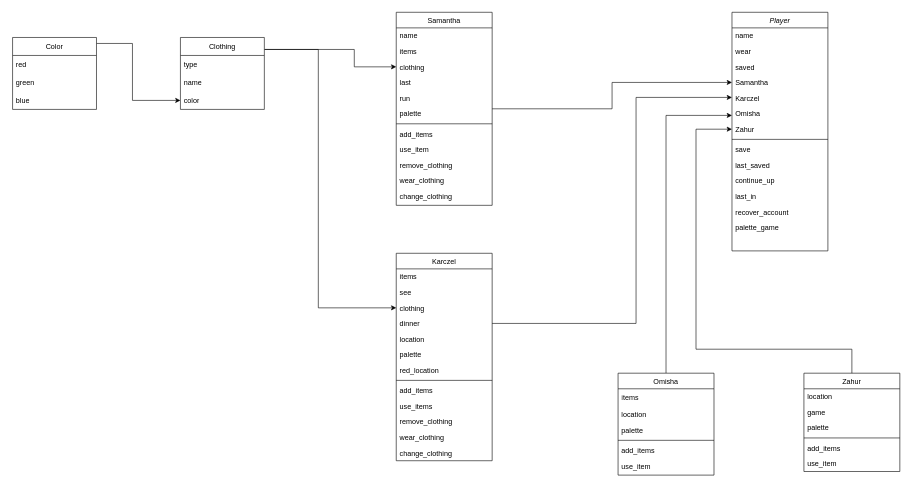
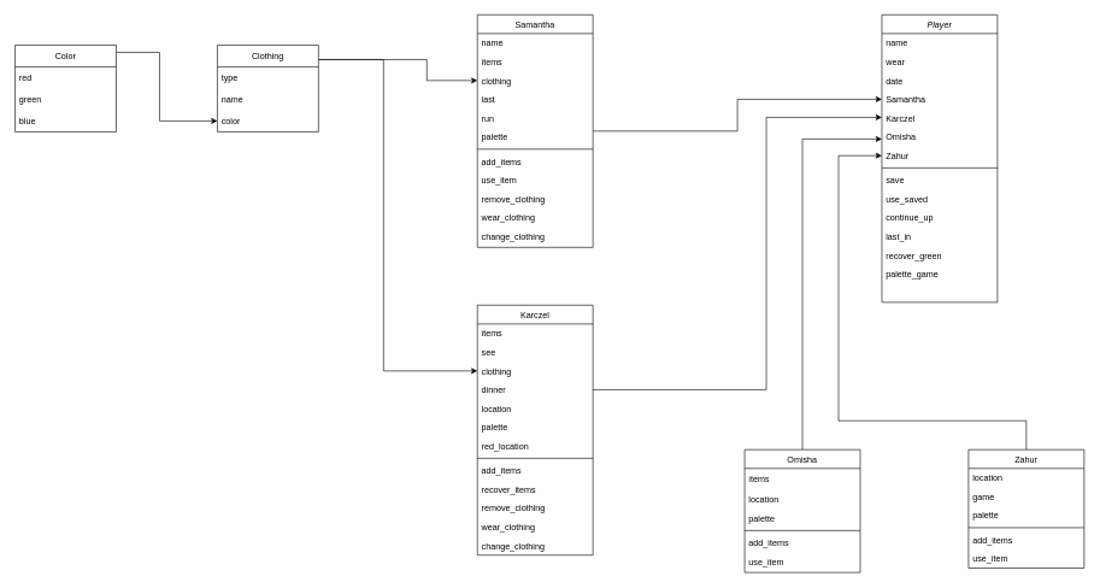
  <mxCell id="0" />
  <mxCell id="1" parent="0" />
  <mxCell id="2" value="Player" style="swimlane;fontStyle=2;align=center;verticalAlign=top;childLayout=stackLayout;horizontal=1;startSize=26;horizontalStack=0;resizeParent=1;resizeLast=0;collapsible=1;marginBottom=0;rounded=0;shadow=0;strokeWidth=1;" parent="1" vertex="1"><mxGeometry x="1220" y="20" width="160" height="398" as="geometry"><mxRectangle x="230" y="140" width="160" height="26" as="alternateBounds" /></mxGeometry></mxCell>
  <mxCell id="3" value="name" style="text;align=left;verticalAlign=top;spacingLeft=4;spacingRight=4;overflow=hidden;rotatable=0;points=[[0,0.5],[1,0.5]];portConstraint=eastwest;" parent="2" vertex="1"><mxGeometry y="26" width="160" height="26" as="geometry" /></mxCell>
  <mxCell id="4" value="wear" style="text;align=left;verticalAlign=top;spacingLeft=4;spacingRight=4;overflow=hidden;rotatable=0;points=[[0,0.5],[1,0.5]];portConstraint=eastwest;rounded=0;shadow=0;html=0;" parent="2" vertex="1"><mxGeometry y="52" width="160" height="26" as="geometry" /></mxCell>
- <mxCell id="5" value="saved" style="text;align=left;verticalAlign=top;spacingLeft=4;spacingRight=4;overflow=hidden;rotatable=0;points=[[0,0.5],[1,0.5]];portConstraint=eastwest;rounded=0;shadow=0;html=0;" parent="2" vertex="1"><mxGeometry y="78" width="160" height="26" as="geometry" /></mxCell>
+ <mxCell id="5" value="date" style="text;align=left;verticalAlign=top;spacingLeft=4;spacingRight=4;overflow=hidden;rotatable=0;points=[[0,0.5],[1,0.5]];portConstraint=eastwest;rounded=0;shadow=0;html=0;" parent="2" vertex="1"><mxGeometry y="78" width="160" height="26" as="geometry" /></mxCell>
  <mxCell id="6" value="Samantha" style="text;align=left;verticalAlign=top;spacingLeft=4;spacingRight=4;overflow=hidden;rotatable=0;points=[[0,0.5],[1,0.5]];portConstraint=eastwest;rounded=0;shadow=0;html=0;" parent="2" vertex="1"><mxGeometry y="104" width="160" height="26" as="geometry" /></mxCell>
  <mxCell id="7" value="Karczel" style="text;align=left;verticalAlign=top;spacingLeft=4;spacingRight=4;overflow=hidden;rotatable=0;points=[[0,0.5],[1,0.5]];portConstraint=eastwest;rounded=0;shadow=0;html=0;" parent="2" vertex="1"><mxGeometry y="130" width="160" height="26" as="geometry" /></mxCell>
  <mxCell id="8" value="Omisha" style="text;align=left;verticalAlign=top;spacingLeft=4;spacingRight=4;overflow=hidden;rotatable=0;points=[[0,0.5],[1,0.5]];portConstraint=eastwest;rounded=0;shadow=0;html=0;" parent="2" vertex="1"><mxGeometry y="156" width="160" height="26" as="geometry" /></mxCell>
  <mxCell id="9" value="Zahur" style="text;align=left;verticalAlign=top;spacingLeft=4;spacingRight=4;overflow=hidden;rotatable=0;points=[[0,0.5],[1,0.5]];portConstraint=eastwest;rounded=0;shadow=0;html=0;" parent="2" vertex="1"><mxGeometry y="182" width="160" height="26" as="geometry" /></mxCell>
  <mxCell id="10" value="" style="line;html=1;strokeWidth=1;align=left;verticalAlign=middle;spacingTop=-1;spacingLeft=3;spacingRight=3;rotatable=0;labelPosition=right;points=[];portConstraint=eastwest;" parent="2" vertex="1"><mxGeometry y="208" width="160" height="8" as="geometry" /></mxCell>
  <mxCell id="11" value="save" style="text;align=left;verticalAlign=top;spacingLeft=4;spacingRight=4;overflow=hidden;rotatable=0;points=[[0,0.5],[1,0.5]];portConstraint=eastwest;rounded=0;shadow=0;html=0;" parent="2" vertex="1"><mxGeometry y="216" width="160" height="26" as="geometry" /></mxCell>
- <mxCell id="12" value="last_saved" style="text;align=left;verticalAlign=top;spacingLeft=4;spacingRight=4;overflow=hidden;rotatable=0;points=[[0,0.5],[1,0.5]];portConstraint=eastwest;rounded=0;shadow=0;html=0;" parent="2" vertex="1"><mxGeometry y="242" width="160" height="26" as="geometry" /></mxCell>
+ <mxCell id="12" value="use_saved" style="text;align=left;verticalAlign=top;spacingLeft=4;spacingRight=4;overflow=hidden;rotatable=0;points=[[0,0.5],[1,0.5]];portConstraint=eastwest;rounded=0;shadow=0;html=0;" parent="2" vertex="1"><mxGeometry y="242" width="160" height="26" as="geometry" /></mxCell>
  <mxCell id="13" value="continue_up" style="text;align=left;verticalAlign=top;spacingLeft=4;spacingRight=4;overflow=hidden;rotatable=0;points=[[0,0.5],[1,0.5]];portConstraint=eastwest;rounded=0;shadow=0;html=0;" parent="2" vertex="1"><mxGeometry y="268" width="160" height="26" as="geometry" /></mxCell>
  <mxCell id="14" value="last_in" style="text;align=left;verticalAlign=top;spacingLeft=4;spacingRight=4;overflow=hidden;rotatable=0;points=[[0,0.5],[1,0.5]];portConstraint=eastwest;rounded=0;shadow=0;html=0;" parent="2" vertex="1"><mxGeometry y="294" width="160" height="26" as="geometry" /></mxCell>
- <mxCell id="15" value="recover_account" style="text;align=left;verticalAlign=top;spacingLeft=4;spacingRight=4;overflow=hidden;rotatable=0;points=[[0,0.5],[1,0.5]];portConstraint=eastwest;rounded=0;shadow=0;html=0;" parent="2" vertex="1"><mxGeometry y="320" width="160" height="26" as="geometry" /></mxCell>
+ <mxCell id="15" value="recover_green" style="text;align=left;verticalAlign=top;spacingLeft=4;spacingRight=4;overflow=hidden;rotatable=0;points=[[0,0.5],[1,0.5]];portConstraint=eastwest;rounded=0;shadow=0;html=0;" parent="2" vertex="1"><mxGeometry y="320" width="160" height="26" as="geometry" /></mxCell>
  <mxCell id="16" value="palette_game" style="text;align=left;verticalAlign=top;spacingLeft=4;spacingRight=4;overflow=hidden;rotatable=0;points=[[0,0.5],[1,0.5]];portConstraint=eastwest;rounded=0;shadow=0;html=0;" parent="2" vertex="1"><mxGeometry y="346" width="160" height="26" as="geometry" /></mxCell>
  <mxCell id="17" value="Zahur" style="swimlane;fontStyle=0;align=center;verticalAlign=top;childLayout=stackLayout;horizontal=1;startSize=26;horizontalStack=0;resizeParent=1;resizeLast=0;collapsible=1;marginBottom=0;rounded=0;shadow=0;strokeWidth=1;" parent="1" vertex="1"><mxGeometry x="1340" y="622" width="160" height="164" as="geometry"><mxRectangle x="130" y="380" width="160" height="26" as="alternateBounds" /></mxGeometry></mxCell>
  <mxCell id="18" value="location" style="text;align=left;verticalAlign=top;spacingLeft=4;spacingRight=4;overflow=hidden;rotatable=0;points=[[0,0.5],[1,0.5]];portConstraint=eastwest;" parent="17" vertex="1"><mxGeometry y="26" width="160" height="26" as="geometry" /></mxCell>
  <mxCell id="19" value="game" style="text;align=left;verticalAlign=top;spacingLeft=4;spacingRight=4;overflow=hidden;rotatable=0;points=[[0,0.5],[1,0.5]];portConstraint=eastwest;rounded=0;shadow=0;html=0;" parent="17" vertex="1"><mxGeometry y="52" width="160" height="26" as="geometry" /></mxCell>
  <mxCell id="20" value="palette" style="text;align=left;verticalAlign=top;spacingLeft=4;spacingRight=4;overflow=hidden;rotatable=0;points=[[0,0.5],[1,0.5]];portConstraint=eastwest;rounded=0;shadow=0;html=0;" parent="17" vertex="1"><mxGeometry y="78" width="160" height="26" as="geometry" /></mxCell>
  <mxCell id="21" value="" style="line;html=1;strokeWidth=1;align=left;verticalAlign=middle;spacingTop=-1;spacingLeft=3;spacingRight=3;rotatable=0;labelPosition=right;points=[];portConstraint=eastwest;" parent="17" vertex="1"><mxGeometry y="104" width="160" height="8" as="geometry" /></mxCell>
  <mxCell id="22" value="add_items" style="text;align=left;verticalAlign=top;spacingLeft=4;spacingRight=4;overflow=hidden;rotatable=0;points=[[0,0.5],[1,0.5]];portConstraint=eastwest;" parent="17" vertex="1"><mxGeometry y="112" width="160" height="26" as="geometry" /></mxCell>
  <mxCell id="23" value="use_item" style="text;align=left;verticalAlign=top;spacingLeft=4;spacingRight=4;overflow=hidden;rotatable=0;points=[[0,0.5],[1,0.5]];portConstraint=eastwest;" parent="17" vertex="1"><mxGeometry y="138" width="160" height="26" as="geometry" /></mxCell>
  <mxCell id="24" style="edgeStyle=orthogonalEdgeStyle;rounded=0;orthogonalLoop=1;jettySize=auto;html=1;" parent="1" source="25" target="6" edge="1"><mxGeometry relative="1" as="geometry"><Array as="points"><mxPoint x="1020" y="181" /><mxPoint x="1020" y="137" /></Array></mxGeometry></mxCell>
  <mxCell id="25" value="Samantha" style="swimlane;fontStyle=0;align=center;verticalAlign=top;childLayout=stackLayout;horizontal=1;startSize=26;horizontalStack=0;resizeParent=1;resizeLast=0;collapsible=1;marginBottom=0;rounded=0;shadow=0;strokeWidth=1;" parent="1" vertex="1"><mxGeometry x="660" y="20" width="160" height="322" as="geometry"><mxRectangle x="340" y="380" width="170" height="26" as="alternateBounds" /></mxGeometry></mxCell>
  <mxCell id="26" value="name" style="text;align=left;verticalAlign=top;spacingLeft=4;spacingRight=4;overflow=hidden;rotatable=0;points=[[0,0.5],[1,0.5]];portConstraint=eastwest;" parent="25" vertex="1"><mxGeometry y="26" width="160" height="26" as="geometry" /></mxCell>
  <mxCell id="27" value="items" style="text;align=left;verticalAlign=top;spacingLeft=4;spacingRight=4;overflow=hidden;rotatable=0;points=[[0,0.5],[1,0.5]];portConstraint=eastwest;" parent="25" vertex="1"><mxGeometry y="52" width="160" height="26" as="geometry" /></mxCell>
  <mxCell id="28" value="clothing" style="text;align=left;verticalAlign=top;spacingLeft=4;spacingRight=4;overflow=hidden;rotatable=0;points=[[0,0.5],[1,0.5]];portConstraint=eastwest;" parent="25" vertex="1"><mxGeometry y="78" width="160" height="26" as="geometry" /></mxCell>
  <mxCell id="29" value="last" style="text;align=left;verticalAlign=top;spacingLeft=4;spacingRight=4;overflow=hidden;rotatable=0;points=[[0,0.5],[1,0.5]];portConstraint=eastwest;" parent="25" vertex="1"><mxGeometry y="104" width="160" height="26" as="geometry" /></mxCell>
  <mxCell id="30" value="run" style="text;align=left;verticalAlign=top;spacingLeft=4;spacingRight=4;overflow=hidden;rotatable=0;points=[[0,0.5],[1,0.5]];portConstraint=eastwest;" parent="25" vertex="1"><mxGeometry y="130" width="160" height="26" as="geometry" /></mxCell>
  <mxCell id="31" value="palette" style="text;align=left;verticalAlign=top;spacingLeft=4;spacingRight=4;overflow=hidden;rotatable=0;points=[[0,0.5],[1,0.5]];portConstraint=eastwest;" parent="25" vertex="1"><mxGeometry y="156" width="160" height="26" as="geometry" /></mxCell>
  <mxCell id="32" value="" style="line;html=1;strokeWidth=1;align=left;verticalAlign=middle;spacingTop=-1;spacingLeft=3;spacingRight=3;rotatable=0;labelPosition=right;points=[];portConstraint=eastwest;" parent="25" vertex="1"><mxGeometry y="182" width="160" height="8" as="geometry" /></mxCell>
  <mxCell id="33" value="add_items" style="text;align=left;verticalAlign=top;spacingLeft=4;spacingRight=4;overflow=hidden;rotatable=0;points=[[0,0.5],[1,0.5]];portConstraint=eastwest;" parent="25" vertex="1"><mxGeometry y="190" width="160" height="26" as="geometry" /></mxCell>
  <mxCell id="34" value="use_item" style="text;align=left;verticalAlign=top;spacingLeft=4;spacingRight=4;overflow=hidden;rotatable=0;points=[[0,0.5],[1,0.5]];portConstraint=eastwest;" parent="25" vertex="1"><mxGeometry y="216" width="160" height="26" as="geometry" /></mxCell>
  <mxCell id="35" value="remove_clothing" style="text;align=left;verticalAlign=top;spacingLeft=4;spacingRight=4;overflow=hidden;rotatable=0;points=[[0,0.5],[1,0.5]];portConstraint=eastwest;" parent="25" vertex="1"><mxGeometry y="242" width="160" height="26" as="geometry" /></mxCell>
  <mxCell id="36" value="wear_clothing" style="text;align=left;verticalAlign=top;spacingLeft=4;spacingRight=4;overflow=hidden;rotatable=0;points=[[0,0.5],[1,0.5]];portConstraint=eastwest;" parent="25" vertex="1"><mxGeometry y="268" width="160" height="26" as="geometry" /></mxCell>
  <mxCell id="37" value="change_clothing" style="text;align=left;verticalAlign=top;spacingLeft=4;spacingRight=4;overflow=hidden;rotatable=0;points=[[0,0.5],[1,0.5]];portConstraint=eastwest;" parent="25" vertex="1"><mxGeometry y="294" width="160" height="26" as="geometry" /></mxCell>
  <mxCell id="38" value="Karczel" style="swimlane;fontStyle=0;align=center;verticalAlign=top;childLayout=stackLayout;horizontal=1;startSize=26;horizontalStack=0;resizeParent=1;resizeLast=0;collapsible=1;marginBottom=0;rounded=0;shadow=0;strokeWidth=1;" parent="1" vertex="1"><mxGeometry x="660" y="422" width="160" height="346" as="geometry"><mxRectangle x="550" y="140" width="160" height="26" as="alternateBounds" /></mxGeometry></mxCell>
  <mxCell id="39" value="items" style="text;align=left;verticalAlign=top;spacingLeft=4;spacingRight=4;overflow=hidden;rotatable=0;points=[[0,0.5],[1,0.5]];portConstraint=eastwest;" parent="38" vertex="1"><mxGeometry y="26" width="160" height="26" as="geometry" /></mxCell>
  <mxCell id="40" value="see" style="text;align=left;verticalAlign=top;spacingLeft=4;spacingRight=4;overflow=hidden;rotatable=0;points=[[0,0.5],[1,0.5]];portConstraint=eastwest;rounded=0;shadow=0;html=0;" parent="38" vertex="1"><mxGeometry y="52" width="160" height="26" as="geometry" /></mxCell>
  <mxCell id="41" value="clothing" style="text;align=left;verticalAlign=top;spacingLeft=4;spacingRight=4;overflow=hidden;rotatable=0;points=[[0,0.5],[1,0.5]];portConstraint=eastwest;rounded=0;shadow=0;html=0;" parent="38" vertex="1"><mxGeometry y="78" width="160" height="26" as="geometry" /></mxCell>
  <mxCell id="42" value="dinner" style="text;align=left;verticalAlign=top;spacingLeft=4;spacingRight=4;overflow=hidden;rotatable=0;points=[[0,0.5],[1,0.5]];portConstraint=eastwest;rounded=0;shadow=0;html=0;" parent="38" vertex="1"><mxGeometry y="104" width="160" height="26" as="geometry" /></mxCell>
  <mxCell id="43" value="location" style="text;align=left;verticalAlign=top;spacingLeft=4;spacingRight=4;overflow=hidden;rotatable=0;points=[[0,0.5],[1,0.5]];portConstraint=eastwest;rounded=0;shadow=0;html=0;fillColor=none;" parent="38" vertex="1"><mxGeometry y="130" width="160" height="26" as="geometry" /></mxCell>
  <mxCell id="44" value="palette" style="text;align=left;verticalAlign=top;spacingLeft=4;spacingRight=4;overflow=hidden;rotatable=0;points=[[0,0.5],[1,0.5]];portConstraint=eastwest;rounded=0;shadow=0;html=0;fillColor=none;" parent="38" vertex="1"><mxGeometry y="156" width="160" height="26" as="geometry" /></mxCell>
  <mxCell id="45" value="red_location" style="text;align=left;verticalAlign=top;spacingLeft=4;spacingRight=4;overflow=hidden;rotatable=0;points=[[0,0.5],[1,0.5]];portConstraint=eastwest;rounded=0;shadow=0;html=0;fillColor=none;" parent="38" vertex="1"><mxGeometry y="182" width="160" height="26" as="geometry" /></mxCell>
  <mxCell id="46" value="" style="line;html=1;strokeWidth=1;align=left;verticalAlign=middle;spacingTop=-1;spacingLeft=3;spacingRight=3;rotatable=0;labelPosition=right;points=[];portConstraint=eastwest;" parent="38" vertex="1"><mxGeometry y="208" width="160" height="8" as="geometry" /></mxCell>
  <mxCell id="47" value="add_items" style="text;align=left;verticalAlign=top;spacingLeft=4;spacingRight=4;overflow=hidden;rotatable=0;points=[[0,0.5],[1,0.5]];portConstraint=eastwest;" parent="38" vertex="1"><mxGeometry y="216" width="160" height="26" as="geometry" /></mxCell>
- <mxCell id="48" value="use_items" style="text;align=left;verticalAlign=top;spacingLeft=4;spacingRight=4;overflow=hidden;rotatable=0;points=[[0,0.5],[1,0.5]];portConstraint=eastwest;" parent="38" vertex="1"><mxGeometry y="242" width="160" height="26" as="geometry" /></mxCell>
+ <mxCell id="48" value="recover_items" style="text;align=left;verticalAlign=top;spacingLeft=4;spacingRight=4;overflow=hidden;rotatable=0;points=[[0,0.5],[1,0.5]];portConstraint=eastwest;" parent="38" vertex="1"><mxGeometry y="242" width="160" height="26" as="geometry" /></mxCell>
  <mxCell id="49" value="remove_clothing" style="text;align=left;verticalAlign=top;spacingLeft=4;spacingRight=4;overflow=hidden;rotatable=0;points=[[0,0.5],[1,0.5]];portConstraint=eastwest;" parent="38" vertex="1"><mxGeometry y="268" width="160" height="26" as="geometry" /></mxCell>
  <mxCell id="50" value="wear_clothing" style="text;align=left;verticalAlign=top;spacingLeft=4;spacingRight=4;overflow=hidden;rotatable=0;points=[[0,0.5],[1,0.5]];portConstraint=eastwest;" parent="38" vertex="1"><mxGeometry y="294" width="160" height="26" as="geometry" /></mxCell>
  <mxCell id="51" value="change_clothing" style="text;align=left;verticalAlign=top;spacingLeft=4;spacingRight=4;overflow=hidden;rotatable=0;points=[[0,0.5],[1,0.5]];portConstraint=eastwest;" parent="38" vertex="1"><mxGeometry y="320" width="160" height="26" as="geometry" /></mxCell>
  <mxCell id="52" style="edgeStyle=orthogonalEdgeStyle;rounded=0;orthogonalLoop=1;jettySize=auto;html=1;" parent="1" source="54" target="28" edge="1"><mxGeometry relative="1" as="geometry"><Array as="points"><mxPoint x="590" y="82" /><mxPoint x="590" y="111" /></Array></mxGeometry></mxCell>
  <mxCell id="53" style="edgeStyle=orthogonalEdgeStyle;rounded=0;orthogonalLoop=1;jettySize=auto;html=1;" parent="1" source="54" target="41" edge="1"><mxGeometry relative="1" as="geometry"><Array as="points"><mxPoint x="530" y="82" /><mxPoint x="530" y="513" /></Array></mxGeometry></mxCell>
  <mxCell id="54" value="Clothing" style="swimlane;fontStyle=0;childLayout=stackLayout;horizontal=1;startSize=30;horizontalStack=0;resizeParent=1;resizeParentMax=0;resizeLast=0;collapsible=1;marginBottom=0;whiteSpace=wrap;html=1;" parent="1" vertex="1"><mxGeometry x="300" y="62" width="140" height="120" as="geometry"><mxRectangle x="450" y="465" width="80" height="30" as="alternateBounds" /></mxGeometry></mxCell>
  <mxCell id="55" value="type" style="text;strokeColor=none;fillColor=none;align=left;verticalAlign=middle;spacingLeft=4;spacingRight=4;overflow=hidden;points=[[0,0.5],[1,0.5]];portConstraint=eastwest;rotatable=0;whiteSpace=wrap;html=1;" parent="54" vertex="1"><mxGeometry y="30" width="140" height="30" as="geometry" /></mxCell>
  <mxCell id="56" value="name" style="text;strokeColor=none;fillColor=none;align=left;verticalAlign=middle;spacingLeft=4;spacingRight=4;overflow=hidden;points=[[0,0.5],[1,0.5]];portConstraint=eastwest;rotatable=0;whiteSpace=wrap;html=1;" parent="54" vertex="1"><mxGeometry y="60" width="140" height="30" as="geometry" /></mxCell>
  <mxCell id="57" value="color" style="text;strokeColor=none;fillColor=none;align=left;verticalAlign=middle;spacingLeft=4;spacingRight=4;overflow=hidden;points=[[0,0.5],[1,0.5]];portConstraint=eastwest;rotatable=0;whiteSpace=wrap;html=1;" parent="54" vertex="1"><mxGeometry y="90" width="140" height="30" as="geometry" /></mxCell>
  <mxCell id="58" value="" style="edgeStyle=orthogonalEdgeStyle;rounded=0;orthogonalLoop=1;jettySize=auto;html=1;" parent="1" source="59" target="57" edge="1"><mxGeometry relative="1" as="geometry"><Array as="points"><mxPoint x="220" y="72" /><mxPoint x="220" y="167" /></Array></mxGeometry></mxCell>
  <mxCell id="59" value="Color" style="swimlane;fontStyle=0;childLayout=stackLayout;horizontal=1;startSize=30;horizontalStack=0;resizeParent=1;resizeParentMax=0;resizeLast=0;collapsible=1;marginBottom=0;whiteSpace=wrap;html=1;" parent="1" vertex="1"><mxGeometry x="20" y="62" width="140" height="120" as="geometry" /></mxCell>
  <mxCell id="60" value="red" style="text;strokeColor=none;fillColor=none;align=left;verticalAlign=middle;spacingLeft=4;spacingRight=4;overflow=hidden;points=[[0,0.5],[1,0.5]];portConstraint=eastwest;rotatable=0;whiteSpace=wrap;html=1;" parent="59" vertex="1"><mxGeometry y="30" width="140" height="30" as="geometry" /></mxCell>
  <mxCell id="61" value="green" style="text;strokeColor=none;fillColor=none;align=left;verticalAlign=middle;spacingLeft=4;spacingRight=4;overflow=hidden;points=[[0,0.5],[1,0.5]];portConstraint=eastwest;rotatable=0;whiteSpace=wrap;html=1;" parent="59" vertex="1"><mxGeometry y="60" width="140" height="30" as="geometry" /></mxCell>
  <mxCell id="62" value="blue" style="text;strokeColor=none;fillColor=none;align=left;verticalAlign=middle;spacingLeft=4;spacingRight=4;overflow=hidden;points=[[0,0.5],[1,0.5]];portConstraint=eastwest;rotatable=0;whiteSpace=wrap;html=1;" parent="59" vertex="1"><mxGeometry y="90" width="140" height="30" as="geometry" /></mxCell>
  <mxCell id="63" style="edgeStyle=orthogonalEdgeStyle;rounded=0;orthogonalLoop=1;jettySize=auto;html=1;" parent="1" source="64" target="8" edge="1"><mxGeometry relative="1" as="geometry"><Array as="points"><mxPoint x="1110" y="192" /></Array></mxGeometry></mxCell>
  <mxCell id="64" value="Omisha" style="swimlane;fontStyle=0;align=center;verticalAlign=top;childLayout=stackLayout;horizontal=1;startSize=26;horizontalStack=0;resizeParent=1;resizeLast=0;collapsible=1;marginBottom=0;rounded=0;shadow=0;strokeWidth=1;" parent="1" vertex="1"><mxGeometry x="1030" y="622" width="160" height="170" as="geometry"><mxRectangle x="130" y="380" width="160" height="26" as="alternateBounds" /></mxGeometry></mxCell>
  <mxCell id="65" value="items" style="text;strokeColor=none;fillColor=none;align=left;verticalAlign=middle;spacingLeft=4;spacingRight=4;overflow=hidden;points=[[0,0.5],[1,0.5]];portConstraint=eastwest;rotatable=0;whiteSpace=wrap;html=1;" parent="64" vertex="1"><mxGeometry y="26" width="160" height="30" as="geometry" /></mxCell>
  <mxCell id="66" value="location" style="text;align=left;verticalAlign=top;spacingLeft=4;spacingRight=4;overflow=hidden;rotatable=0;points=[[0,0.5],[1,0.5]];portConstraint=eastwest;" parent="64" vertex="1"><mxGeometry y="56" width="160" height="26" as="geometry" /></mxCell>
  <mxCell id="67" value="palette" style="text;align=left;verticalAlign=top;spacingLeft=4;spacingRight=4;overflow=hidden;rotatable=0;points=[[0,0.5],[1,0.5]];portConstraint=eastwest;rounded=0;shadow=0;html=0;" parent="64" vertex="1"><mxGeometry y="82" width="160" height="26" as="geometry" /></mxCell>
  <mxCell id="68" value="" style="line;html=1;strokeWidth=1;align=left;verticalAlign=middle;spacingTop=-1;spacingLeft=3;spacingRight=3;rotatable=0;labelPosition=right;points=[];portConstraint=eastwest;" parent="64" vertex="1"><mxGeometry y="108" width="160" height="8" as="geometry" /></mxCell>
  <mxCell id="69" value="add_items" style="text;align=left;verticalAlign=top;spacingLeft=4;spacingRight=4;overflow=hidden;rotatable=0;points=[[0,0.5],[1,0.5]];portConstraint=eastwest;" parent="64" vertex="1"><mxGeometry y="116" width="160" height="26" as="geometry" /></mxCell>
  <mxCell id="70" value="use_item" style="text;align=left;verticalAlign=top;spacingLeft=4;spacingRight=4;overflow=hidden;rotatable=0;points=[[0,0.5],[1,0.5]];portConstraint=eastwest;" parent="64" vertex="1"><mxGeometry y="142" width="160" height="26" as="geometry" /></mxCell>
  <mxCell id="71" style="edgeStyle=orthogonalEdgeStyle;rounded=0;orthogonalLoop=1;jettySize=auto;html=1;" parent="1" source="42" target="7" edge="1"><mxGeometry relative="1" as="geometry"><Array as="points"><mxPoint x="1060" y="539" /><mxPoint x="1060" y="162" /></Array></mxGeometry></mxCell>
  <mxCell id="72" style="edgeStyle=orthogonalEdgeStyle;rounded=0;orthogonalLoop=1;jettySize=auto;html=1;" parent="1" source="17" target="9" edge="1"><mxGeometry relative="1" as="geometry"><Array as="points"><mxPoint x="1420" y="582" /><mxPoint x="1160" y="582" /><mxPoint x="1160" y="215" /></Array></mxGeometry></mxCell>
